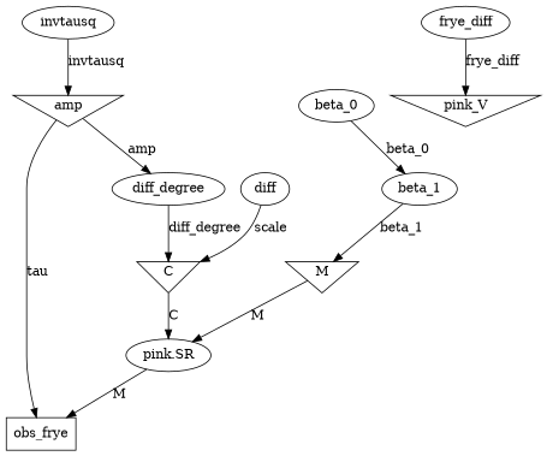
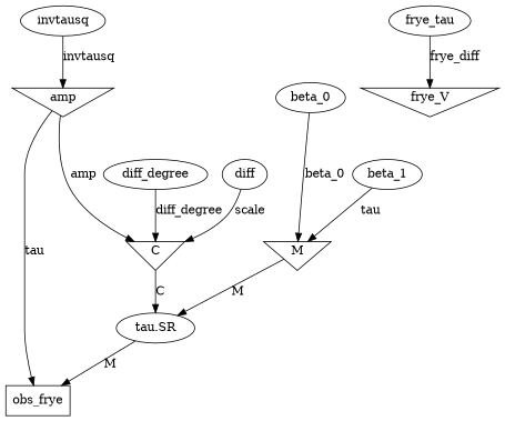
  digraph {
    obs_frye [shape=box]
    C [shape=invtriangle]
-   "pink.SR"
+   "pink.SR" [label="tau.SR"]
    diff_degree
-   frye_V [shape=invtriangle label=pink_V]
-   frye_tau [label=frye_diff]
+   frye_V [shape=invtriangle]
+   frye_tau
    M [shape=invtriangle]
    beta_0
    beta_1
    amp [shape=invtriangle]
    invtausq
    n12 [label=diff]
    C -> "pink.SR" [label=C]
    "pink.SR" -> obs_frye [label=M]
    diff_degree -> C [label=diff_degree]
    frye_tau -> frye_V [label=frye_diff]
    M -> "pink.SR" [label=M]
-   beta_0 -> beta_1 [label=beta_0]
-   beta_1 -> M [label=beta_1]
+   beta_0 -> M [label=beta_0]
+   beta_1 -> M [label=tau]
    amp -> obs_frye [label=tau]
-   amp -> diff_degree [label=amp]
+   amp -> C [label=amp]
    invtausq -> amp [label=invtausq]
    n12 -> C [label=scale]
  }
